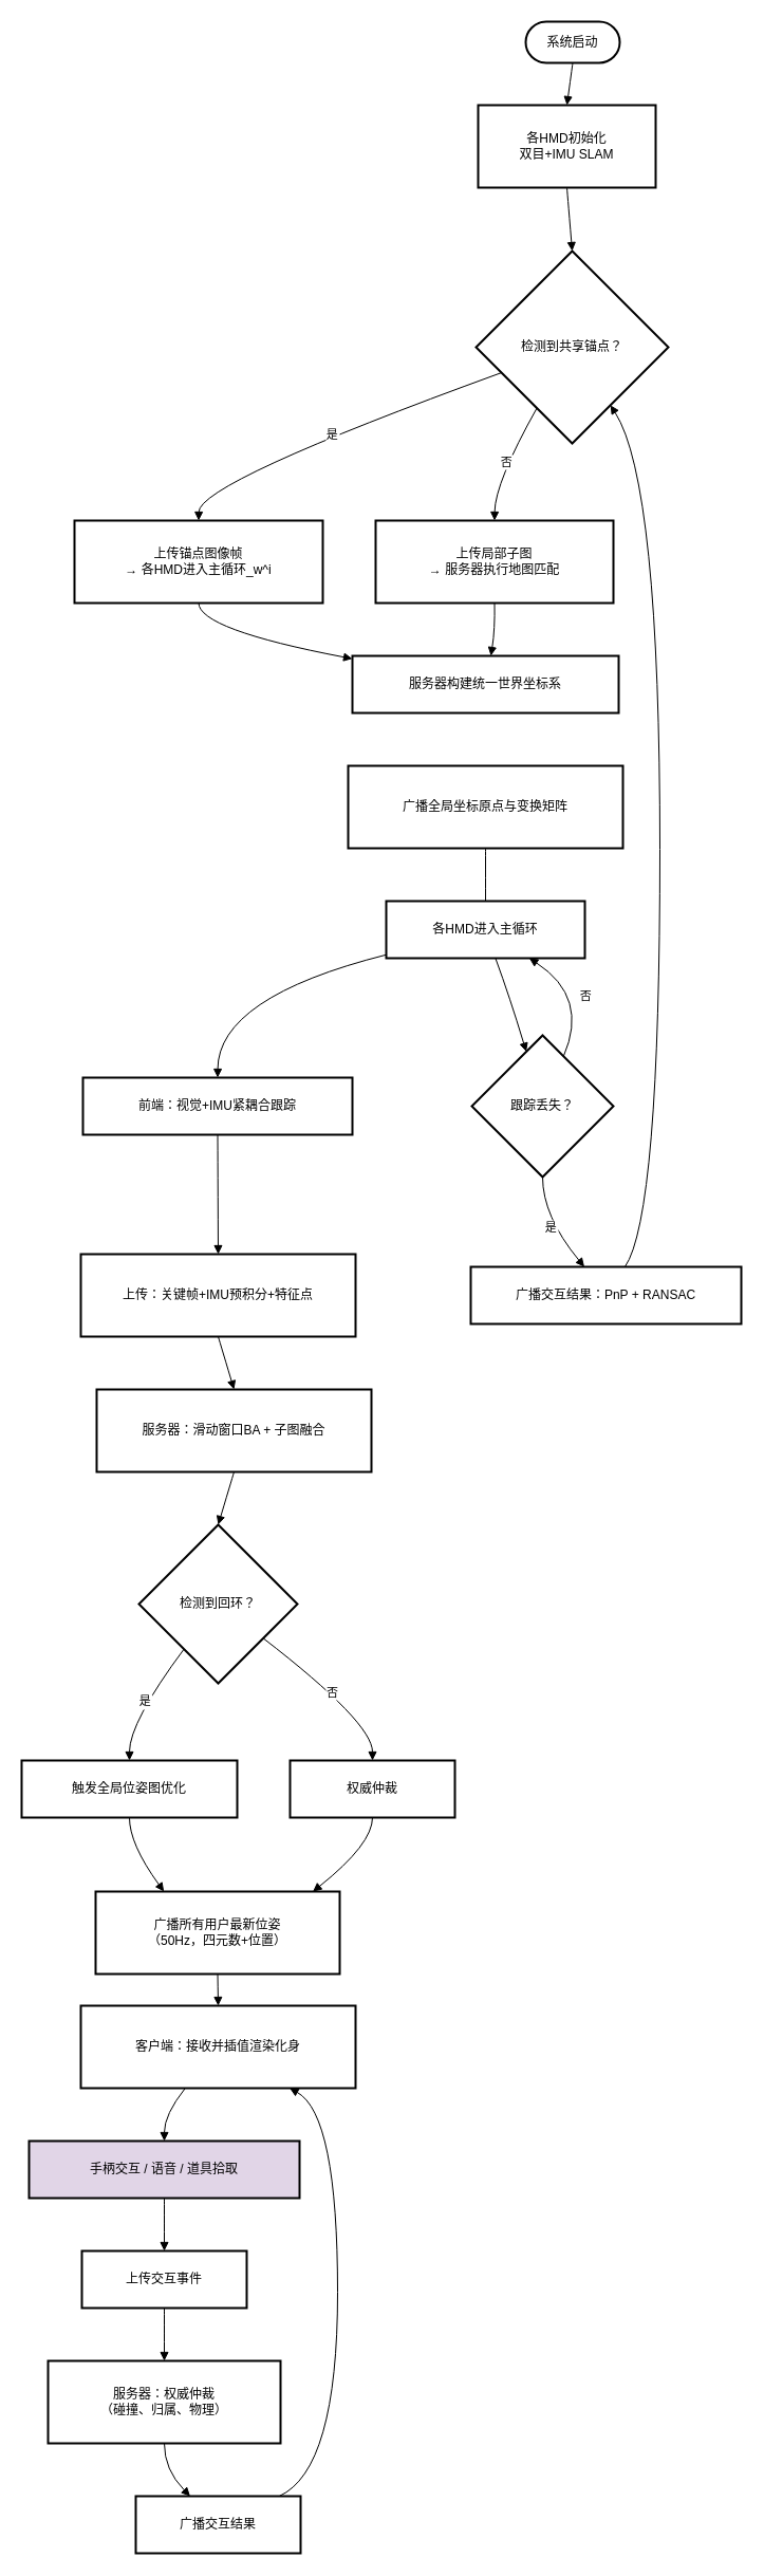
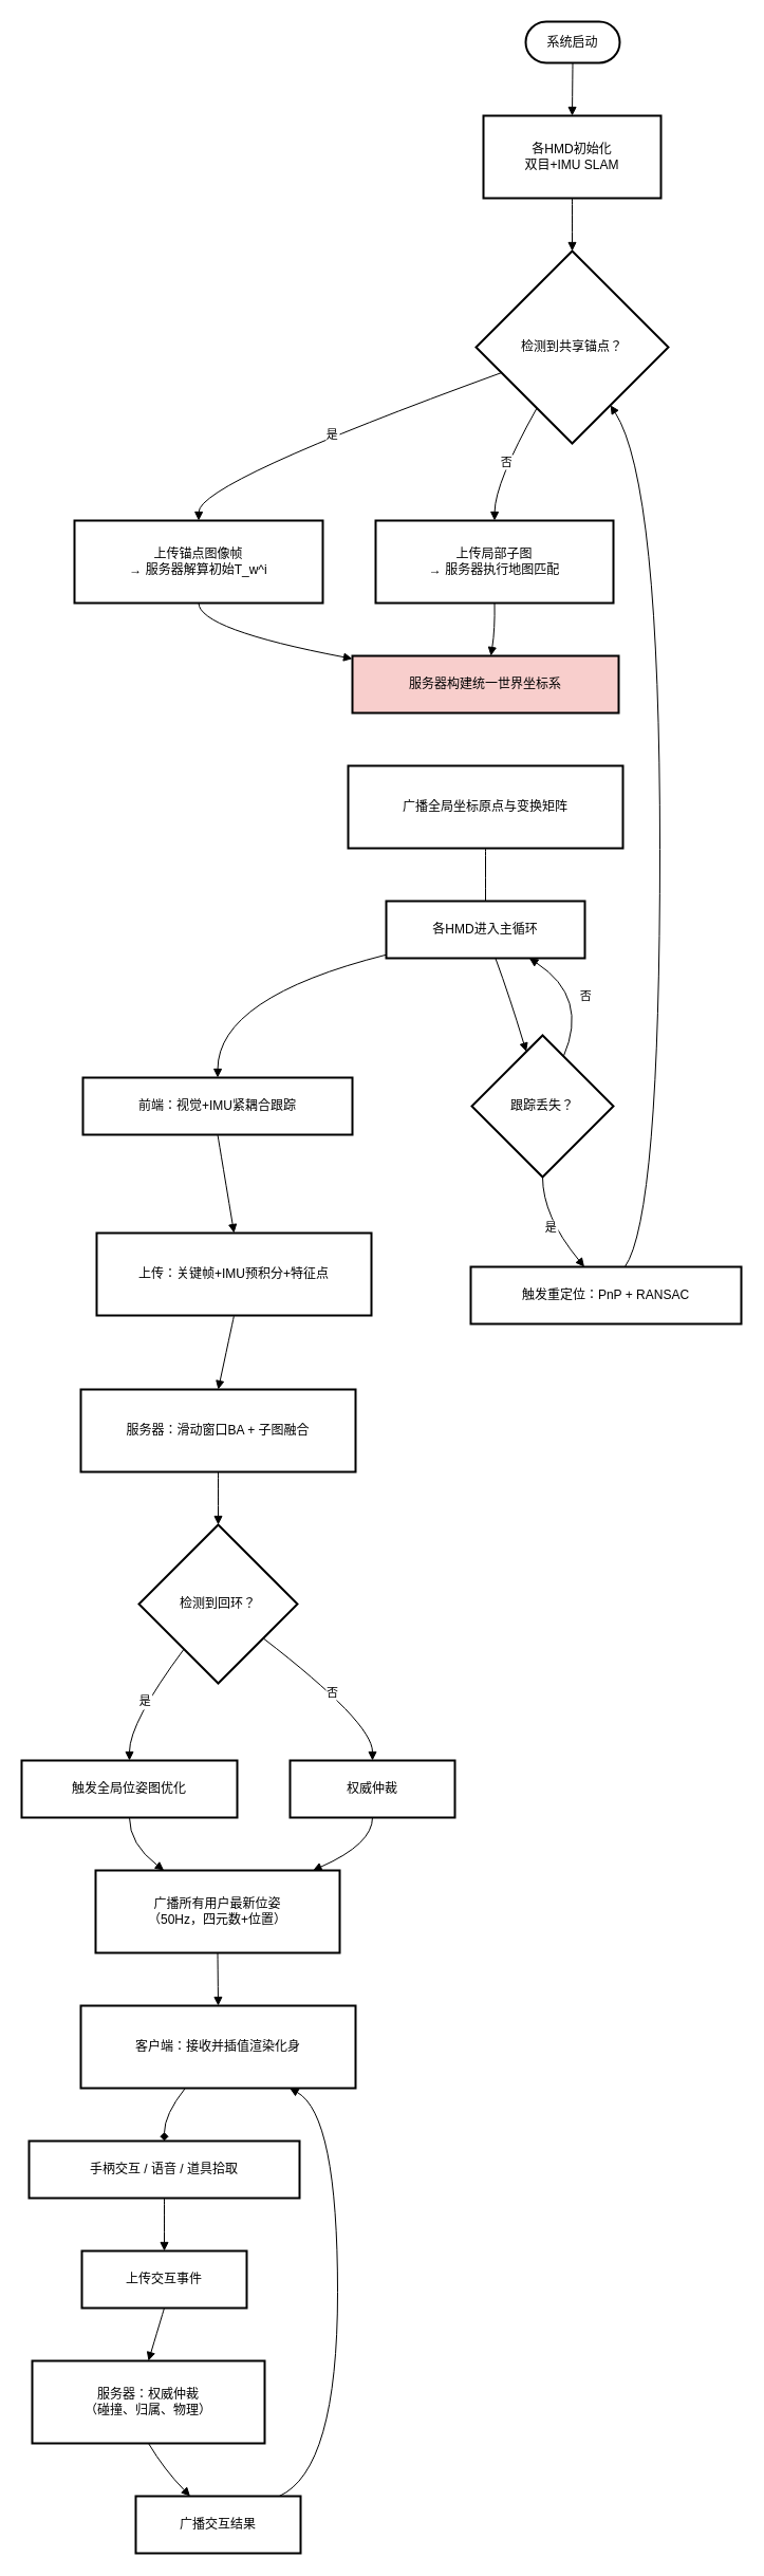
  <mxCell id="0" />
  <mxCell id="1" parent="0" />
  <mxCell id="2" value="系统启动" style="rounded=1;whiteSpace=wrap;arcSize=50;strokeWidth=2;" vertex="1" parent="1"><mxGeometry x="497" y="20" width="89" height="39" as="geometry" /></mxCell>
- <mxCell id="3" value="各HMD初始化&#10;双目+IMU SLAM" style="whiteSpace=wrap;strokeWidth=2;" vertex="1" parent="1"><mxGeometry x="452" y="99" width="168" height="78" as="geometry" /></mxCell>
+ <mxCell id="3" value="各HMD初始化&#10;双目+IMU SLAM" style="whiteSpace=wrap;strokeWidth=2;" vertex="1" parent="1"><mxGeometry x="457" y="109" width="168" height="78" as="geometry" /></mxCell>
  <mxCell id="4" value="检测到共享锚点？" style="rhombus;strokeWidth=2;whiteSpace=wrap;" vertex="1" parent="1"><mxGeometry x="450" y="237" width="182" height="182" as="geometry" /></mxCell>
- <mxCell id="5" value="上传锚点图像帧&#10;→ 各HMD进入主循环_w^i" style="whiteSpace=wrap;strokeWidth=2;" vertex="1" parent="1"><mxGeometry x="70" y="492" width="235" height="78" as="geometry" /></mxCell>
+ <mxCell id="5" value="上传锚点图像帧&#10;→ 服务器解算初始T_w^i" style="whiteSpace=wrap;strokeWidth=2;" vertex="1" parent="1"><mxGeometry x="70" y="492" width="235" height="78" as="geometry" /></mxCell>
  <mxCell id="6" value="上传局部子图&#10;→ 服务器执行地图匹配" style="whiteSpace=wrap;strokeWidth=2;" vertex="1" parent="1"><mxGeometry x="355" y="492" width="225" height="78" as="geometry" /></mxCell>
- <mxCell id="7" value="服务器构建统一世界坐标系" style="whiteSpace=wrap;strokeWidth=2;" vertex="1" parent="1"><mxGeometry x="333" y="620" width="252" height="54" as="geometry" /></mxCell>
+ <mxCell id="7" value="服务器构建统一世界坐标系" style="whiteSpace=wrap;strokeWidth=2;fillColor=#f8cecc;" vertex="1" parent="1"><mxGeometry x="333" y="620" width="252" height="54" as="geometry" /></mxCell>
  <mxCell id="8" value="广播全局坐标原点与变换矩阵" style="whiteSpace=wrap;strokeWidth=2;" vertex="1" parent="1"><mxGeometry x="329" y="724" width="260" height="78" as="geometry" /></mxCell>
  <mxCell id="9" value="各HMD进入主循环" style="whiteSpace=wrap;strokeWidth=2;" vertex="1" parent="1"><mxGeometry x="365" y="852" width="188" height="54" as="geometry" /></mxCell>
  <mxCell id="10" value="前端：视觉+IMU紧耦合跟踪" style="whiteSpace=wrap;strokeWidth=2;" vertex="1" parent="1"><mxGeometry x="78" y="1019" width="255" height="54" as="geometry" /></mxCell>
- <mxCell id="11" value="上传：关键帧+IMU预积分+特征点" style="whiteSpace=wrap;strokeWidth=2;" vertex="1" parent="1"><mxGeometry x="76" y="1186" width="260" height="78" as="geometry" /></mxCell>
- <mxCell id="12" value="服务器：滑动窗口BA + 子图融合" style="whiteSpace=wrap;strokeWidth=2;" vertex="1" parent="1"><mxGeometry x="91" y="1314" width="260" height="78" as="geometry" /></mxCell>
+ <mxCell id="11" value="上传：关键帧+IMU预积分+特征点" style="whiteSpace=wrap;strokeWidth=2;" vertex="1" parent="1"><mxGeometry x="91" y="1166" width="260" height="78" as="geometry" /></mxCell>
+ <mxCell id="12" value="服务器：滑动窗口BA + 子图融合" style="whiteSpace=wrap;strokeWidth=2;" vertex="1" parent="1"><mxGeometry x="76" y="1314" width="260" height="78" as="geometry" /></mxCell>
  <mxCell id="13" value="检测到回环？" style="rhombus;strokeWidth=2;whiteSpace=wrap;" vertex="1" parent="1"><mxGeometry x="131" y="1442" width="150" height="150" as="geometry" /></mxCell>
  <mxCell id="14" value="触发全局位姿图优化" style="whiteSpace=wrap;strokeWidth=2;" vertex="1" parent="1"><mxGeometry x="20" y="1665" width="204" height="54" as="geometry" /></mxCell>
  <mxCell id="15" value="权威仲裁" style="whiteSpace=wrap;strokeWidth=2;" vertex="1" parent="1"><mxGeometry x="274" y="1665" width="156" height="54" as="geometry" /></mxCell>
- <mxCell id="16" value="广播所有用户最新位姿&#10;（50Hz，四元数+位置）" style="whiteSpace=wrap;strokeWidth=2;" vertex="1" parent="1"><mxGeometry x="90" y="1789" width="231" height="78" as="geometry" /></mxCell>
+ <mxCell id="16" value="广播所有用户最新位姿&#10;（50Hz，四元数+位置）" style="whiteSpace=wrap;strokeWidth=2;" vertex="1" parent="1"><mxGeometry x="90" y="1769" width="231" height="78" as="geometry" /></mxCell>
  <mxCell id="17" value="客户端：接收并插值渲染化身" style="whiteSpace=wrap;strokeWidth=2;" vertex="1" parent="1"><mxGeometry x="76" y="1897" width="260" height="78" as="geometry" /></mxCell>
- <mxCell id="18" value="手柄交互 / 语音 / 道具拾取" style="whiteSpace=wrap;strokeWidth=2;fillColor=#e1d5e7;" vertex="1" parent="1"><mxGeometry x="27" y="2025" width="256" height="54" as="geometry" /></mxCell>
+ <mxCell id="18" value="手柄交互 / 语音 / 道具拾取" style="whiteSpace=wrap;strokeWidth=2;" vertex="1" parent="1"><mxGeometry x="27" y="2025" width="256" height="54" as="geometry" /></mxCell>
  <mxCell id="19" value="上传交互事件" style="whiteSpace=wrap;strokeWidth=2;" vertex="1" parent="1"><mxGeometry x="77" y="2129" width="156" height="54" as="geometry" /></mxCell>
- <mxCell id="20" value="服务器：权威仲裁&#10;（碰撞、归属、物理）" style="whiteSpace=wrap;strokeWidth=2;" vertex="1" parent="1"><mxGeometry x="45" y="2233" width="220" height="78" as="geometry" /></mxCell>
+ <mxCell id="20" value="服务器：权威仲裁&#10;（碰撞、归属、物理）" style="whiteSpace=wrap;strokeWidth=2;" vertex="1" parent="1"><mxGeometry x="30" y="2233" width="220" height="78" as="geometry" /></mxCell>
  <mxCell id="21" value="广播交互结果" style="whiteSpace=wrap;strokeWidth=2;" vertex="1" parent="1"><mxGeometry x="128" y="2361" width="156" height="54" as="geometry" /></mxCell>
  <mxCell id="22" value="跟踪丢失？" style="rhombus;strokeWidth=2;whiteSpace=wrap;" vertex="1" parent="1"><mxGeometry x="446" y="979" width="134" height="134" as="geometry" /></mxCell>
- <mxCell id="23" value="广播交互结果：PnP + RANSAC" style="whiteSpace=wrap;strokeWidth=2;" vertex="1" parent="1"><mxGeometry x="445" y="1198" width="256" height="54" as="geometry" /></mxCell>
+ <mxCell id="23" value="触发重定位：PnP + RANSAC" style="whiteSpace=wrap;strokeWidth=2;" vertex="1" parent="1"><mxGeometry x="445" y="1198" width="256" height="54" as="geometry" /></mxCell>
  <mxCell id="24" value="" style="curved=1;startArrow=none;endArrow=block;exitX=0.5;exitY=1;entryX=0.5;entryY=0;rounded=0;" edge="1" parent="1" source="2" target="3"><mxGeometry relative="1" as="geometry"><Array as="points" /></mxGeometry></mxCell>
  <mxCell id="25" value="" style="curved=1;startArrow=none;endArrow=block;exitX=0.5;exitY=1;entryX=0.5;entryY=0;rounded=0;" edge="1" parent="1" source="3" target="4"><mxGeometry relative="1" as="geometry"><Array as="points" /></mxGeometry></mxCell>
  <mxCell id="26" value="是" style="curved=1;startArrow=none;endArrow=block;exitX=0;exitY=0.68;entryX=0.5;entryY=0;rounded=0;" edge="1" parent="1" source="4" target="5"><mxGeometry relative="1" as="geometry"><Array as="points"><mxPoint x="188" y="456" /></Array></mxGeometry></mxCell>
  <mxCell id="27" value="否" style="curved=1;startArrow=none;endArrow=block;exitX=0.21;exitY=1;entryX=0.5;entryY=0;rounded=0;" edge="1" parent="1" source="4" target="6"><mxGeometry relative="1" as="geometry"><Array as="points"><mxPoint x="468" y="456" /></Array></mxGeometry></mxCell>
  <mxCell id="28" value="" style="curved=1;startArrow=none;endArrow=block;exitX=0.5;exitY=1;entryX=0;entryY=0.05;rounded=0;" edge="1" parent="1" source="5" target="7"><mxGeometry relative="1" as="geometry"><Array as="points"><mxPoint x="188" y="595" /></Array></mxGeometry></mxCell>
  <mxCell id="29" value="" style="curved=1;startArrow=none;endArrow=block;exitX=0.5;exitY=1;entryX=0.52;entryY=0;rounded=0;" edge="1" parent="1" source="6" target="7"><mxGeometry relative="1" as="geometry"><Array as="points"><mxPoint x="468" y="595" /></Array></mxGeometry></mxCell>
  <mxCell id="30" value="" style="curved=1;startArrow=none;endArrow=none;exitX=0.5;exitY=1;entryX=0.5;entryY=0;rounded=0;" edge="1" parent="1" source="8" target="9"><mxGeometry relative="1" as="geometry"><Array as="points" /></mxGeometry></mxCell>
  <mxCell id="31" value="" style="curved=1;startArrow=none;endArrow=block;exitX=0;exitY=0.94;entryX=0.5;entryY=0;rounded=0;" edge="1" parent="1" source="9" target="10"><mxGeometry relative="1" as="geometry"><Array as="points"><mxPoint x="206" y="943" /></Array></mxGeometry></mxCell>
  <mxCell id="32" value="" style="curved=1;startArrow=none;endArrow=block;exitX=0.5;exitY=1;entryX=0.5;entryY=0;rounded=0;" edge="1" parent="1" source="10" target="11"><mxGeometry relative="1" as="geometry"><Array as="points" /></mxGeometry></mxCell>
  <mxCell id="33" value="" style="curved=1;startArrow=none;endArrow=block;exitX=0.5;exitY=1;entryX=0.5;entryY=0;rounded=0;" edge="1" parent="1" source="11" target="12"><mxGeometry relative="1" as="geometry"><Array as="points" /></mxGeometry></mxCell>
  <mxCell id="34" value="" style="curved=1;startArrow=none;endArrow=block;exitX=0.5;exitY=1;entryX=0.5;entryY=0;rounded=0;" edge="1" parent="1" source="12" target="13"><mxGeometry relative="1" as="geometry"><Array as="points" /></mxGeometry></mxCell>
  <mxCell id="35" value="是" style="curved=1;startArrow=none;endArrow=block;exitX=0.12;exitY=1;entryX=0.5;entryY=0;rounded=0;" edge="1" parent="1" source="13" target="14"><mxGeometry relative="1" as="geometry"><Array as="points"><mxPoint x="122" y="1629" /></Array></mxGeometry></mxCell>
  <mxCell id="36" value="否" style="curved=1;startArrow=none;endArrow=block;exitX=1;exitY=0.88;entryX=0.5;entryY=0;rounded=0;" edge="1" parent="1" source="13" target="15"><mxGeometry relative="1" as="geometry"><Array as="points"><mxPoint x="352" y="1629" /></Array></mxGeometry></mxCell>
  <mxCell id="37" value="" style="curved=1;startArrow=none;endArrow=block;exitX=0.5;exitY=1;entryX=0.28;entryY=0;rounded=0;" edge="1" parent="1" source="14" target="16"><mxGeometry relative="1" as="geometry"><Array as="points"><mxPoint x="122" y="1744" /></Array></mxGeometry></mxCell>
  <mxCell id="38" value="" style="curved=1;startArrow=none;endArrow=block;exitX=0.5;exitY=1;entryX=0.89;entryY=0;rounded=0;" edge="1" parent="1" source="15" target="16"><mxGeometry relative="1" as="geometry"><Array as="points"><mxPoint x="352" y="1744" /></Array></mxGeometry></mxCell>
  <mxCell id="39" value="" style="curved=1;startArrow=none;endArrow=block;exitX=0.5;exitY=1;entryX=0.5;entryY=0;rounded=0;" edge="1" parent="1" source="16" target="17"><mxGeometry relative="1" as="geometry"><Array as="points" /></mxGeometry></mxCell>
- <mxCell id="40" value="" style="curved=1;startArrow=none;endArrow=block;exitX=0.38;exitY=1;entryX=0.5;entryY=0;rounded=0;" edge="1" parent="1" source="17" target="18"><mxGeometry relative="1" as="geometry"><Array as="points"><mxPoint x="155" y="2000" /></Array></mxGeometry></mxCell>
+ <mxCell id="40" value="" style="curved=1;startArrow=none;endArrow=diamond;exitX=0.38;exitY=1;entryX=0.5;entryY=0;rounded=0;" edge="1" parent="1" source="17" target="18"><mxGeometry relative="1" as="geometry"><Array as="points"><mxPoint x="155" y="2000" /></Array></mxGeometry></mxCell>
  <mxCell id="41" value="" style="curved=1;startArrow=none;endArrow=block;exitX=0.5;exitY=1;entryX=0.5;entryY=0;rounded=0;" edge="1" parent="1" source="18" target="19"><mxGeometry relative="1" as="geometry"><Array as="points" /></mxGeometry></mxCell>
  <mxCell id="42" value="" style="curved=1;startArrow=none;endArrow=block;exitX=0.5;exitY=1;entryX=0.5;entryY=0;rounded=0;" edge="1" parent="1" source="19" target="20"><mxGeometry relative="1" as="geometry"><Array as="points" /></mxGeometry></mxCell>
  <mxCell id="43" value="" style="curved=1;startArrow=none;endArrow=block;exitX=0.5;exitY=1;entryX=0.33;entryY=0;rounded=0;" edge="1" parent="1" source="20" target="21"><mxGeometry relative="1" as="geometry"><Array as="points"><mxPoint x="155" y="2336" /></Array></mxGeometry></mxCell>
  <mxCell id="44" value="" style="curved=1;startArrow=none;endArrow=block;exitX=0.87;exitY=0;entryX=0.76;entryY=1;rounded=0;" edge="1" parent="1" source="21" target="17"><mxGeometry relative="1" as="geometry"><Array as="points"><mxPoint x="319" y="2336" /><mxPoint x="319" y="2000" /></Array></mxGeometry></mxCell>
  <mxCell id="45" value="" style="curved=1;startArrow=none;endArrow=block;exitX=0.55;exitY=1;entryX=0.35;entryY=0;rounded=0;" edge="1" parent="1" source="9" target="22"><mxGeometry relative="1" as="geometry"><Array as="points"><mxPoint x="482" y="943" /></Array></mxGeometry></mxCell>
  <mxCell id="46" value="是" style="curved=1;startArrow=none;endArrow=block;exitX=0.5;exitY=1;entryX=0.42;entryY=0;rounded=0;" edge="1" parent="1" source="22" target="23"><mxGeometry relative="1" as="geometry"><Array as="points"><mxPoint x="513" y="1150" /></Array></mxGeometry></mxCell>
  <mxCell id="47" value="" style="curved=1;startArrow=none;endArrow=block;exitX=0.57;exitY=0;entryX=0.83;entryY=1;rounded=0;" edge="1" parent="1" source="23" target="4"><mxGeometry relative="1" as="geometry"><Array as="points"><mxPoint x="624" y="1150" /><mxPoint x="624" y="456" /></Array></mxGeometry></mxCell>
  <mxCell id="48" value="否" style="curved=1;startArrow=none;endArrow=block;exitX=0.71;exitY=0;entryX=0.72;entryY=1;rounded=0;" edge="1" parent="1" source="22" target="9"><mxGeometry relative="1" as="geometry"><Array as="points"><mxPoint x="557" y="943" /></Array></mxGeometry></mxCell>
